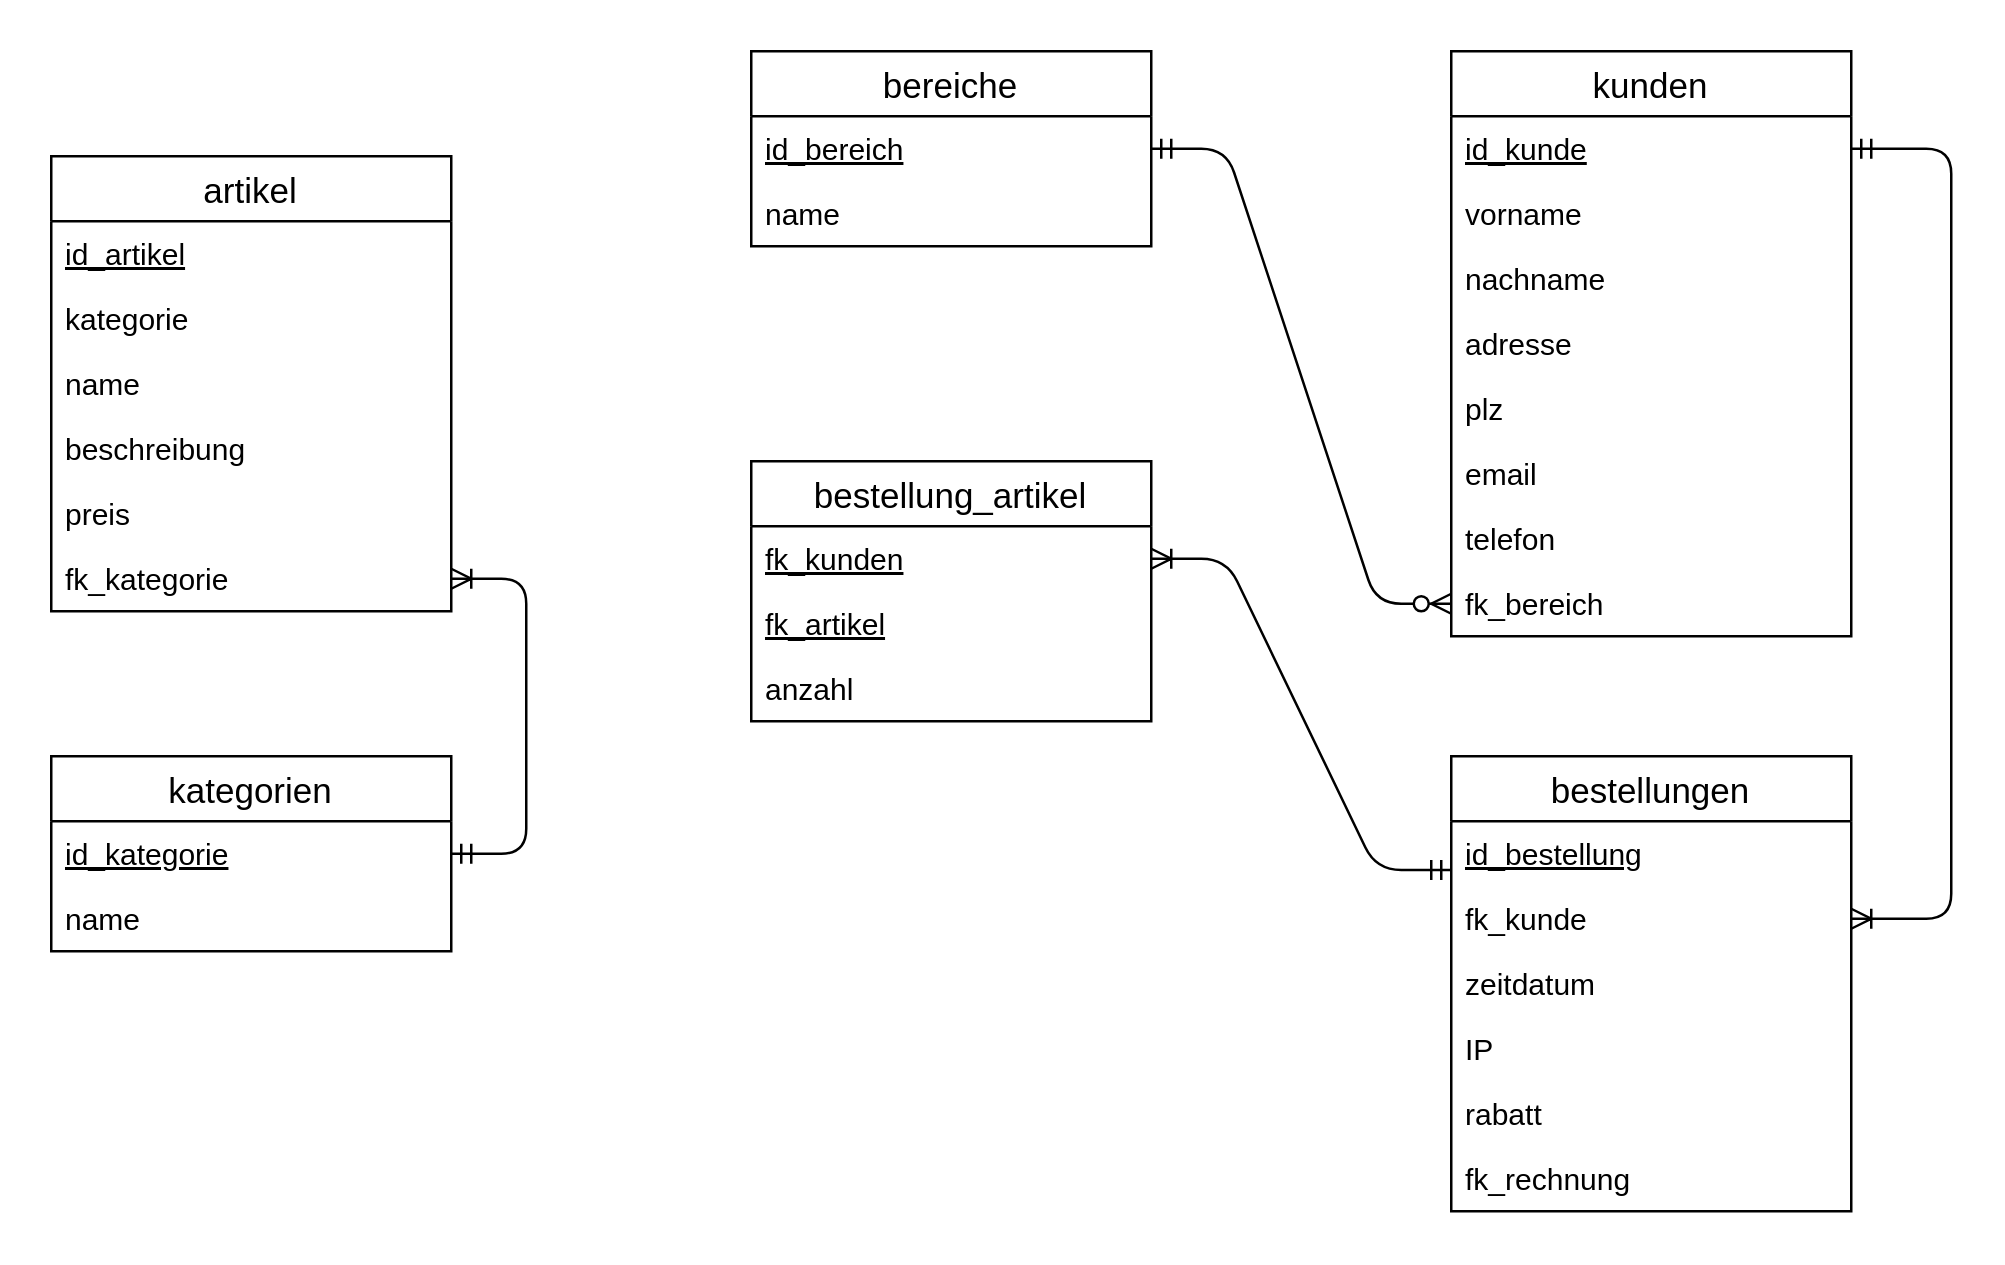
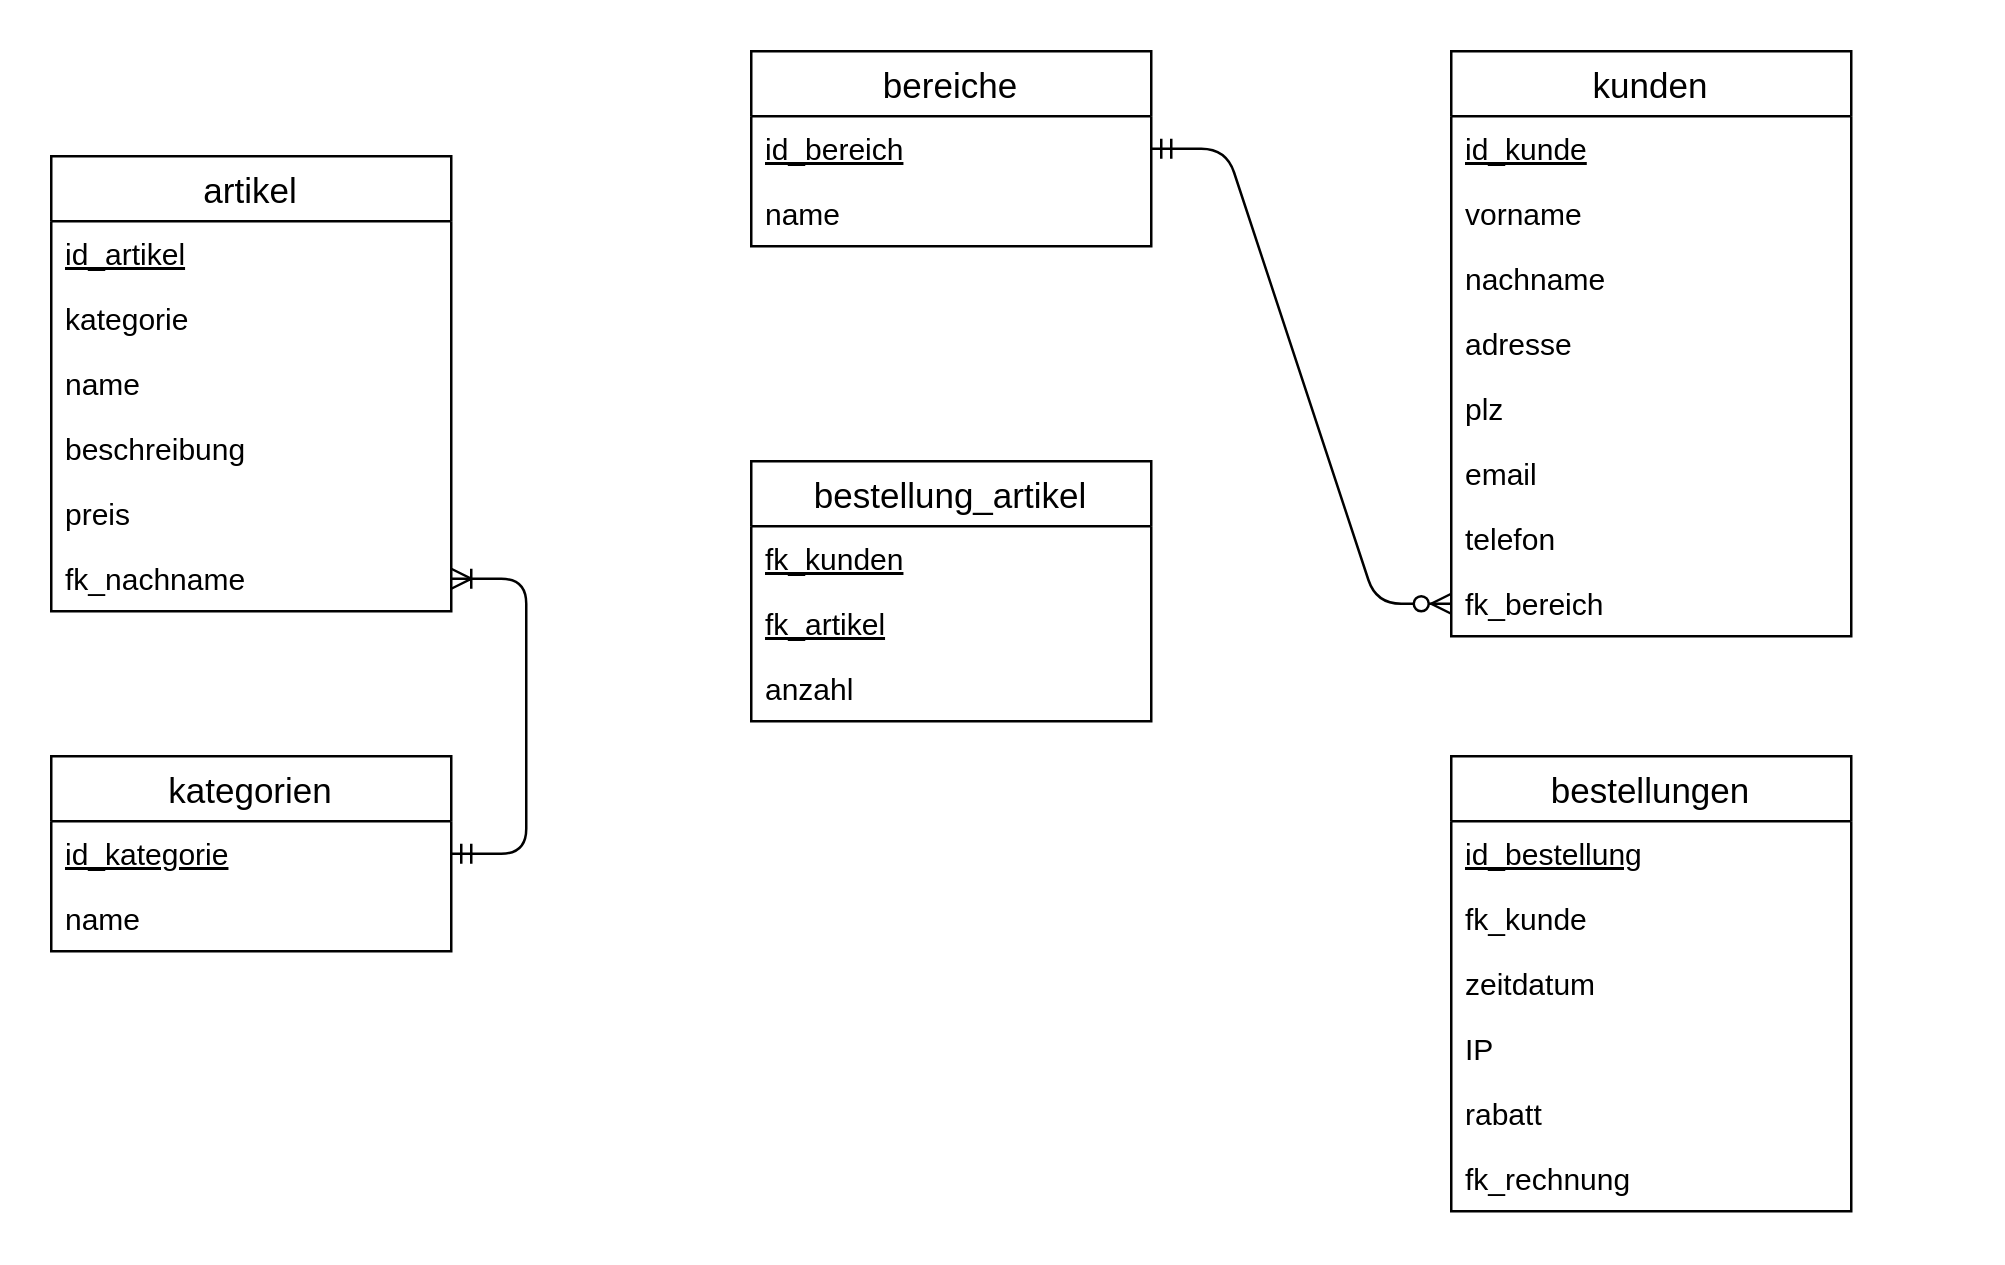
  <mxCell id="0" />
  <mxCell id="1" parent="0" />
  <mxCell id="2" value="" style="edgeStyle=entityRelationEdgeStyle;fontSize=12;html=1;endArrow=ERoneToMany;startArrow=ERmandOne;exitX=1;exitY=0.5;exitDx=0;exitDy=0;" edge="1" parent="1" source="18" target="16"><mxGeometry width="100" height="100" relative="1" as="geometry"><mxPoint x="330" y="182" as="sourcePoint" /><mxPoint x="430" y="82" as="targetPoint" /></mxGeometry></mxCell>
  <mxCell id="3" value="" style="edgeStyle=entityRelationEdgeStyle;fontSize=12;html=1;endArrow=ERzeroToMany;startArrow=ERmandOne;entryX=0;entryY=0.5;entryDx=0;entryDy=0;exitX=1;exitY=0.5;exitDx=0;exitDy=0;" edge="1" parent="1" source="37" target="35"><mxGeometry width="100" height="100" relative="1" as="geometry"><mxPoint x="430" y="22" as="sourcePoint" /><mxPoint x="555" y="116" as="targetPoint" /></mxGeometry></mxCell>
- <mxCell id="4" value="" style="edgeStyle=elbowEdgeStyle;fontSize=12;html=1;endArrow=ERmandOne;startArrow=ERoneToMany;exitX=1;exitY=0.5;exitDx=0;exitDy=0;startFill=0;endFill=0;entryX=1;entryY=0.5;entryDx=0;entryDy=0;" edge="1" parent="1" source="22" target="28"><mxGeometry width="100" height="100" relative="1" as="geometry"><mxPoint x="700" y="340" as="sourcePoint" /><mxPoint x="870" y="3" as="targetPoint" /><Array as="points"><mxPoint x="780" y="182" /></Array></mxGeometry></mxCell>
- <mxCell id="5" value="" style="edgeStyle=entityRelationEdgeStyle;fontSize=12;html=1;endArrow=ERmandOne;startArrow=ERoneToMany;exitX=1;exitY=0.5;exitDx=0;exitDy=0;entryX=0;entryY=0.25;entryDx=0;entryDy=0;startFill=0;endFill=0;" edge="1" parent="1" source="7" target="20"><mxGeometry width="100" height="100" relative="1" as="geometry"><mxPoint x="450" y="402" as="sourcePoint" /><mxPoint x="430" y="222" as="targetPoint" /></mxGeometry></mxCell>
  <mxCell id="6" value="bestellung_artikel" style="swimlane;fontStyle=0;childLayout=stackLayout;horizontal=1;startSize=26;horizontalStack=0;resizeParent=1;resizeParentMax=0;resizeLast=0;collapsible=1;marginBottom=0;align=center;fontSize=14;" vertex="1" parent="1"><mxGeometry x="300" y="184" width="160" height="104" as="geometry" /></mxCell>
  <mxCell id="7" value="fk_kunden" style="text;strokeColor=none;fillColor=none;spacingLeft=4;spacingRight=4;overflow=hidden;rotatable=0;points=[[0,0.5],[1,0.5]];portConstraint=eastwest;fontSize=12;fontStyle=4" vertex="1" parent="6"><mxGeometry y="26" width="160" height="26" as="geometry" /></mxCell>
  <mxCell id="8" value="fk_artikel" style="text;strokeColor=none;fillColor=none;spacingLeft=4;spacingRight=4;overflow=hidden;rotatable=0;points=[[0,0.5],[1,0.5]];portConstraint=eastwest;fontSize=12;fontStyle=4" vertex="1" parent="6"><mxGeometry y="52" width="160" height="26" as="geometry" /></mxCell>
  <mxCell id="9" value="anzahl" style="text;strokeColor=none;fillColor=none;spacingLeft=4;spacingRight=4;overflow=hidden;rotatable=0;points=[[0,0.5],[1,0.5]];portConstraint=eastwest;fontSize=12;" vertex="1" parent="6"><mxGeometry y="78" width="160" height="26" as="geometry" /></mxCell>
  <mxCell id="10" value="artikel" style="swimlane;fontStyle=0;childLayout=stackLayout;horizontal=1;startSize=26;horizontalStack=0;resizeParent=1;resizeParentMax=0;resizeLast=0;collapsible=1;marginBottom=0;align=center;fontSize=14;" vertex="1" parent="1"><mxGeometry x="20" y="62" width="160" height="182" as="geometry" /></mxCell>
  <mxCell id="11" value="id_artikel" style="text;strokeColor=none;fillColor=none;spacingLeft=4;spacingRight=4;overflow=hidden;rotatable=0;points=[[0,0.5],[1,0.5]];portConstraint=eastwest;fontSize=12;fontStyle=4" vertex="1" parent="10"><mxGeometry y="26" width="160" height="26" as="geometry" /></mxCell>
  <mxCell id="12" value="kategorie" style="text;strokeColor=none;fillColor=none;spacingLeft=4;spacingRight=4;overflow=hidden;rotatable=0;points=[[0,0.5],[1,0.5]];portConstraint=eastwest;fontSize=12;" vertex="1" parent="10"><mxGeometry y="52" width="160" height="26" as="geometry" /></mxCell>
  <mxCell id="13" value="name" style="text;strokeColor=none;fillColor=none;spacingLeft=4;spacingRight=4;overflow=hidden;rotatable=0;points=[[0,0.5],[1,0.5]];portConstraint=eastwest;fontSize=12;" vertex="1" parent="10"><mxGeometry y="78" width="160" height="26" as="geometry" /></mxCell>
  <mxCell id="14" value="beschreibung" style="text;strokeColor=none;fillColor=none;spacingLeft=4;spacingRight=4;overflow=hidden;rotatable=0;points=[[0,0.5],[1,0.5]];portConstraint=eastwest;fontSize=12;" vertex="1" parent="10"><mxGeometry y="104" width="160" height="26" as="geometry" /></mxCell>
  <mxCell id="15" value="preis" style="text;strokeColor=none;fillColor=none;spacingLeft=4;spacingRight=4;overflow=hidden;rotatable=0;points=[[0,0.5],[1,0.5]];portConstraint=eastwest;fontSize=12;" vertex="1" parent="10"><mxGeometry y="130" width="160" height="26" as="geometry" /></mxCell>
- <mxCell id="16" value="fk_kategorie" style="text;strokeColor=none;fillColor=none;spacingLeft=4;spacingRight=4;overflow=hidden;rotatable=0;points=[[0,0.5],[1,0.5]];portConstraint=eastwest;fontSize=12;" vertex="1" parent="10"><mxGeometry y="156" width="160" height="26" as="geometry" /></mxCell>
+ <mxCell id="16" value="fk_nachname" style="text;strokeColor=none;fillColor=none;spacingLeft=4;spacingRight=4;overflow=hidden;rotatable=0;points=[[0,0.5],[1,0.5]];portConstraint=eastwest;fontSize=12;" vertex="1" parent="10"><mxGeometry y="156" width="160" height="26" as="geometry" /></mxCell>
  <mxCell id="17" value="kategorien" style="swimlane;fontStyle=0;childLayout=stackLayout;horizontal=1;startSize=26;horizontalStack=0;resizeParent=1;resizeParentMax=0;resizeLast=0;collapsible=1;marginBottom=0;align=center;fontSize=14;" vertex="1" parent="1"><mxGeometry x="20" y="302" width="160" height="78" as="geometry" /></mxCell>
  <mxCell id="18" value="id_kategorie" style="text;strokeColor=none;fillColor=none;spacingLeft=4;spacingRight=4;overflow=hidden;rotatable=0;points=[[0,0.5],[1,0.5]];portConstraint=eastwest;fontSize=12;fontStyle=4" vertex="1" parent="17"><mxGeometry y="26" width="160" height="26" as="geometry" /></mxCell>
  <mxCell id="19" value="name" style="text;strokeColor=none;fillColor=none;spacingLeft=4;spacingRight=4;overflow=hidden;rotatable=0;points=[[0,0.5],[1,0.5]];portConstraint=eastwest;fontSize=12;" vertex="1" parent="17"><mxGeometry y="52" width="160" height="26" as="geometry" /></mxCell>
  <mxCell id="20" value="bestellungen" style="swimlane;fontStyle=0;childLayout=stackLayout;horizontal=1;startSize=26;horizontalStack=0;resizeParent=1;resizeParentMax=0;resizeLast=0;collapsible=1;marginBottom=0;align=center;fontSize=14;" vertex="1" parent="1"><mxGeometry x="580" y="302" width="160" height="182" as="geometry" /></mxCell>
  <mxCell id="21" value="id_bestellung" style="text;strokeColor=none;fillColor=none;spacingLeft=4;spacingRight=4;overflow=hidden;rotatable=0;points=[[0,0.5],[1,0.5]];portConstraint=eastwest;fontSize=12;fontStyle=4" vertex="1" parent="20"><mxGeometry y="26" width="160" height="26" as="geometry" /></mxCell>
  <mxCell id="22" value="fk_kunde" style="text;strokeColor=none;fillColor=none;spacingLeft=4;spacingRight=4;overflow=hidden;rotatable=0;points=[[0,0.5],[1,0.5]];portConstraint=eastwest;fontSize=12;" vertex="1" parent="20"><mxGeometry y="52" width="160" height="26" as="geometry" /></mxCell>
  <mxCell id="23" value="zeitdatum" style="text;strokeColor=none;fillColor=none;spacingLeft=4;spacingRight=4;overflow=hidden;rotatable=0;points=[[0,0.5],[1,0.5]];portConstraint=eastwest;fontSize=12;" vertex="1" parent="20"><mxGeometry y="78" width="160" height="26" as="geometry" /></mxCell>
  <mxCell id="24" value="IP" style="text;strokeColor=none;fillColor=none;spacingLeft=4;spacingRight=4;overflow=hidden;rotatable=0;points=[[0,0.5],[1,0.5]];portConstraint=eastwest;fontSize=12;" vertex="1" parent="20"><mxGeometry y="104" width="160" height="26" as="geometry" /></mxCell>
  <mxCell id="25" value="rabatt" style="text;strokeColor=none;fillColor=none;spacingLeft=4;spacingRight=4;overflow=hidden;rotatable=0;points=[[0,0.5],[1,0.5]];portConstraint=eastwest;fontSize=12;" vertex="1" parent="20"><mxGeometry y="130" width="160" height="26" as="geometry" /></mxCell>
  <mxCell id="26" value="fk_rechnung" style="text;strokeColor=none;fillColor=none;spacingLeft=4;spacingRight=4;overflow=hidden;rotatable=0;points=[[0,0.5],[1,0.5]];portConstraint=eastwest;fontSize=12;" vertex="1" parent="20"><mxGeometry y="156" width="160" height="26" as="geometry" /></mxCell>
  <mxCell id="27" value="kunden" style="swimlane;fontStyle=0;childLayout=stackLayout;horizontal=1;startSize=26;horizontalStack=0;resizeParent=1;resizeParentMax=0;resizeLast=0;collapsible=1;marginBottom=0;align=center;fontSize=14;" vertex="1" parent="1"><mxGeometry x="580" y="20" width="160" height="234" as="geometry" /></mxCell>
  <mxCell id="28" value="id_kunde" style="text;strokeColor=none;fillColor=none;spacingLeft=4;spacingRight=4;overflow=hidden;rotatable=0;points=[[0,0.5],[1,0.5]];portConstraint=eastwest;fontSize=12;fontStyle=4" vertex="1" parent="27"><mxGeometry y="26" width="160" height="26" as="geometry" /></mxCell>
  <mxCell id="29" value="vorname" style="text;strokeColor=none;fillColor=none;spacingLeft=4;spacingRight=4;overflow=hidden;rotatable=0;points=[[0,0.5],[1,0.5]];portConstraint=eastwest;fontSize=12;" vertex="1" parent="27"><mxGeometry y="52" width="160" height="26" as="geometry" /></mxCell>
  <mxCell id="30" value="nachname" style="text;strokeColor=none;fillColor=none;spacingLeft=4;spacingRight=4;overflow=hidden;rotatable=0;points=[[0,0.5],[1,0.5]];portConstraint=eastwest;fontSize=12;" vertex="1" parent="27"><mxGeometry y="78" width="160" height="26" as="geometry" /></mxCell>
  <mxCell id="31" value="adresse" style="text;strokeColor=none;fillColor=none;spacingLeft=4;spacingRight=4;overflow=hidden;rotatable=0;points=[[0,0.5],[1,0.5]];portConstraint=eastwest;fontSize=12;" vertex="1" parent="27"><mxGeometry y="104" width="160" height="26" as="geometry" /></mxCell>
  <mxCell id="32" value="plz" style="text;strokeColor=none;fillColor=none;spacingLeft=4;spacingRight=4;overflow=hidden;rotatable=0;points=[[0,0.5],[1,0.5]];portConstraint=eastwest;fontSize=12;" vertex="1" parent="27"><mxGeometry y="130" width="160" height="26" as="geometry" /></mxCell>
  <mxCell id="33" value="email" style="text;strokeColor=none;fillColor=none;spacingLeft=4;spacingRight=4;overflow=hidden;rotatable=0;points=[[0,0.5],[1,0.5]];portConstraint=eastwest;fontSize=12;" vertex="1" parent="27"><mxGeometry y="156" width="160" height="26" as="geometry" /></mxCell>
  <mxCell id="34" value="telefon" style="text;strokeColor=none;fillColor=none;spacingLeft=4;spacingRight=4;overflow=hidden;rotatable=0;points=[[0,0.5],[1,0.5]];portConstraint=eastwest;fontSize=12;" vertex="1" parent="27"><mxGeometry y="182" width="160" height="26" as="geometry" /></mxCell>
  <mxCell id="35" value="fk_bereich" style="text;strokeColor=none;fillColor=none;spacingLeft=4;spacingRight=4;overflow=hidden;rotatable=0;points=[[0,0.5],[1,0.5]];portConstraint=eastwest;fontSize=12;" vertex="1" parent="27"><mxGeometry y="208" width="160" height="26" as="geometry" /></mxCell>
  <mxCell id="36" value="bereiche" style="swimlane;fontStyle=0;childLayout=stackLayout;horizontal=1;startSize=26;horizontalStack=0;resizeParent=1;resizeParentMax=0;resizeLast=0;collapsible=1;marginBottom=0;align=center;fontSize=14;" vertex="1" parent="1"><mxGeometry x="300" y="20" width="160" height="78" as="geometry" /></mxCell>
  <mxCell id="37" value="id_bereich" style="text;strokeColor=none;fillColor=none;spacingLeft=4;spacingRight=4;overflow=hidden;rotatable=0;points=[[0,0.5],[1,0.5]];portConstraint=eastwest;fontSize=12;fontStyle=4" vertex="1" parent="36"><mxGeometry y="26" width="160" height="26" as="geometry" /></mxCell>
  <mxCell id="38" value="name" style="text;strokeColor=none;fillColor=none;spacingLeft=4;spacingRight=4;overflow=hidden;rotatable=0;points=[[0,0.5],[1,0.5]];portConstraint=eastwest;fontSize=12;" vertex="1" parent="36"><mxGeometry y="52" width="160" height="26" as="geometry" /></mxCell>
